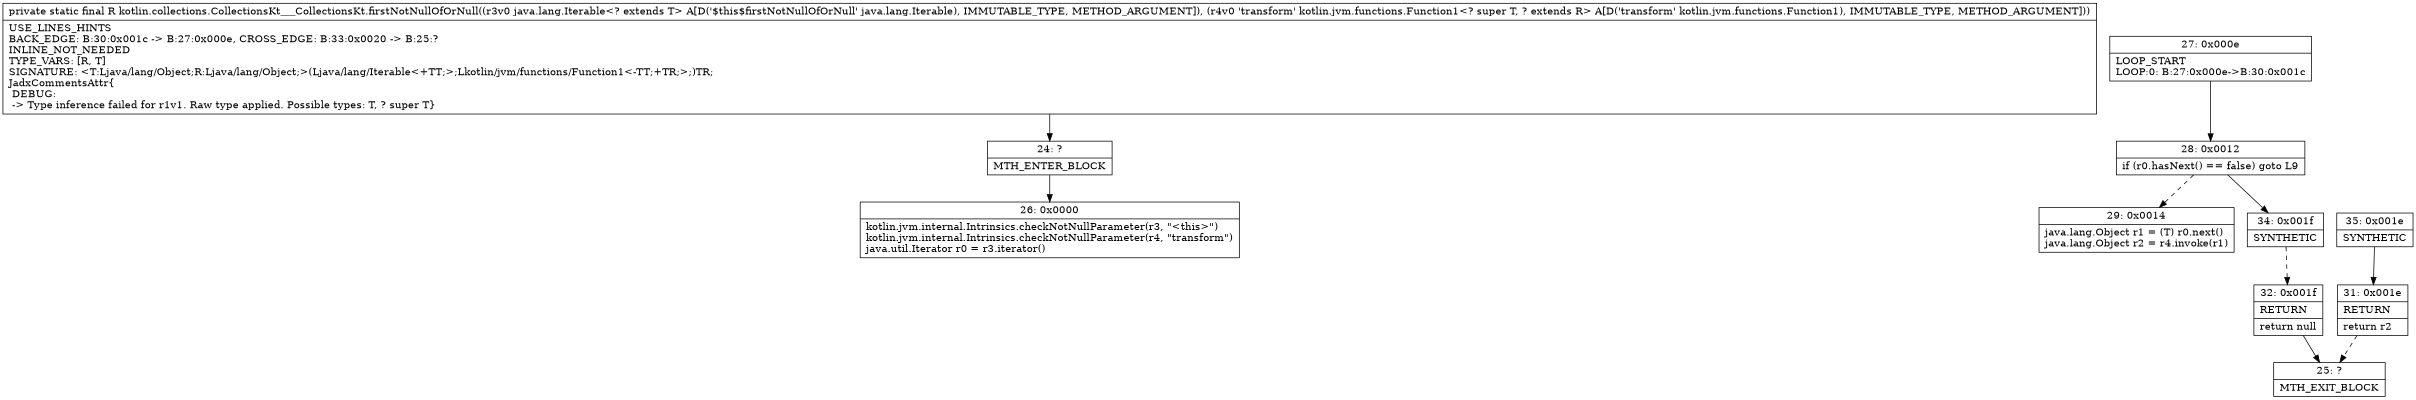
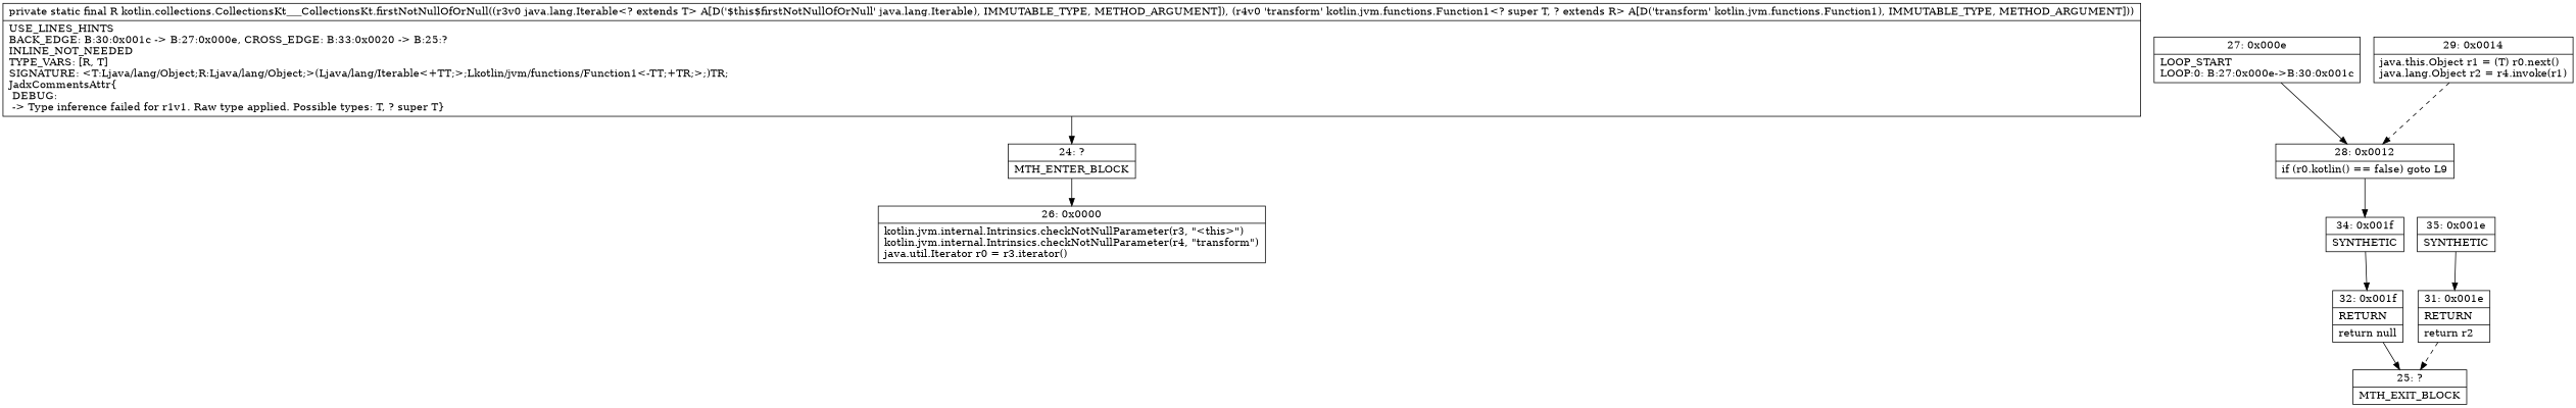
  digraph {
    node [shape=record]
    n1 [label="{24\:\ ?|MTH_ENTER_BLOCK\l}"]
    n2 [label="{26\:\ 0x0000|kotlin.jvm.internal.Intrinsics.checkNotNullParameter(r3, \"\<this\>\")\lkotlin.jvm.internal.Intrinsics.checkNotNullParameter(r4, \"transform\")\ljava.util.Iterator r0 = r3.iterator()\l}"]
    n3 [label="{27\:\ 0x000e|LOOP_START\lLOOP:0: B:27:0x000e\-\>B:30:0x001c\l}"]
-   n4 [label="{28\:\ 0x0012|if (r0.hasNext() == false) goto L9\l}"]
-   n5 [label="{29\:\ 0x0014|java.lang.Object r1 = (T) r0.next()\ljava.lang.Object r2 = r4.invoke(r1)\l}"]
+   n4 [label="{28\:\ 0x0012|if (r0.kotlin() == false) goto L9\l}"]
+   n5 [label="{29\:\ 0x0014|java.this.Object r1 = (T) r0.next()\ljava.lang.Object r2 = r4.invoke(r1)\l}"]
    n6 [label="{34\:\ 0x001f|SYNTHETIC\l}"]
    n7 [label="{32\:\ 0x001f|RETURN\l|return null\l}"]
    n8 [label="{35\:\ 0x001e|SYNTHETIC\l}"]
    n9 [label="{31\:\ 0x001e|RETURN\l|return r2\l}"]
    n10 [label="{25\:\ ?|MTH_EXIT_BLOCK\l}"]
    n11 [label="{private static final R kotlin.collections.CollectionsKt___CollectionsKt.firstNotNullOfOrNull((r3v0 java.lang.Iterable\<? extends T\> A[D('$this$firstNotNullOfOrNull' java.lang.Iterable), IMMUTABLE_TYPE, METHOD_ARGUMENT]), (r4v0 'transform' kotlin.jvm.functions.Function1\<? super T, ? extends R\> A[D('transform' kotlin.jvm.functions.Function1), IMMUTABLE_TYPE, METHOD_ARGUMENT]))  | USE_LINES_HINTS\lBACK_EDGE: B:30:0x001c \-\> B:27:0x000e, CROSS_EDGE: B:33:0x0020 \-\> B:25:?\lINLINE_NOT_NEEDED\lTYPE_VARS: [R, T]\lSIGNATURE: \<T:Ljava\/lang\/Object;R:Ljava\/lang\/Object;\>(Ljava\/lang\/Iterable\<+TT;\>;Lkotlin\/jvm\/functions\/Function1\<\-TT;+TR;\>;)TR;\lJadxCommentsAttr\{\l DEBUG: \l \-\> Type inference failed for r1v1. Raw type applied. Possible types: T, ? super T\}\l}"]
    n1 -> n2
    n3 -> n4
-   n4 -> n5 [style=dashed]
+   n5 -> n4 [style=dashed]
    n4 -> n6
-   n6 -> n7 [style=dashed]
+   n6 -> n7
    n7 -> n10
    n8 -> n9
    n9 -> n10 [style=dashed]
    n11 -> n1
  }
